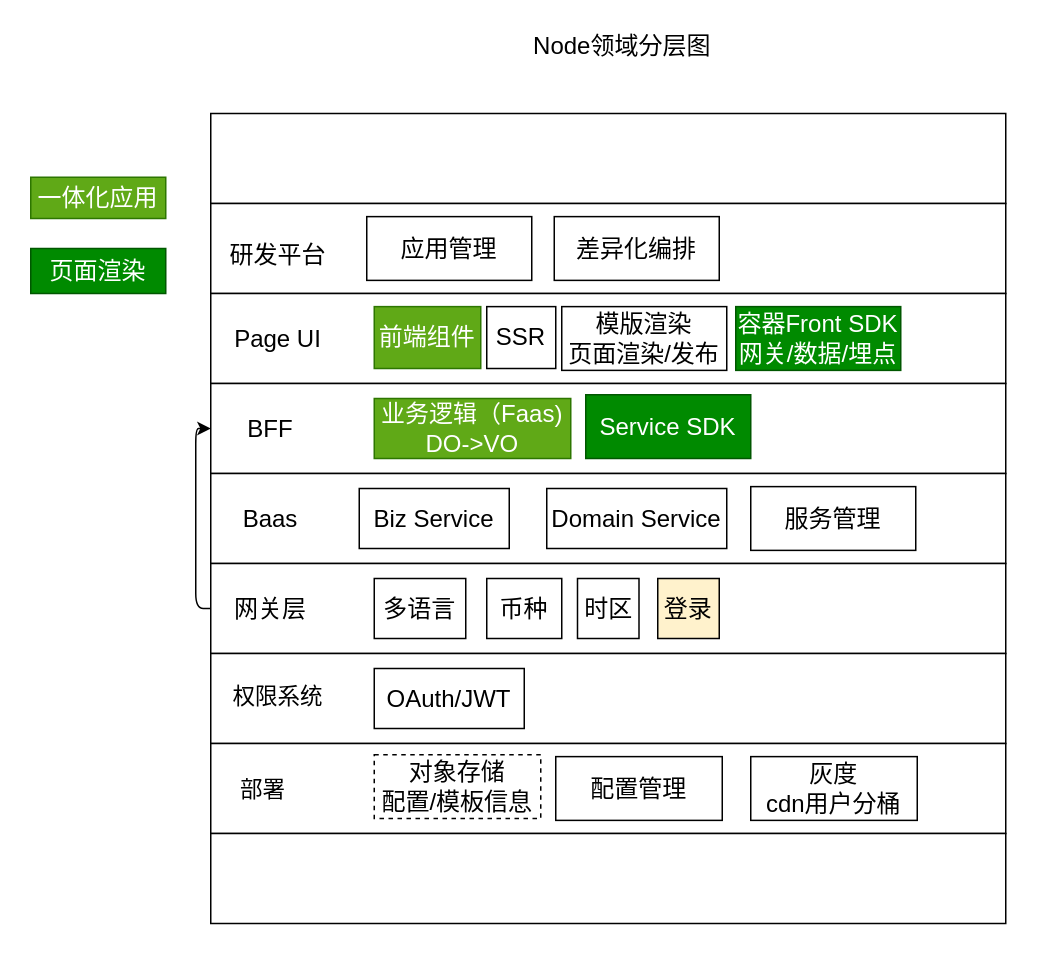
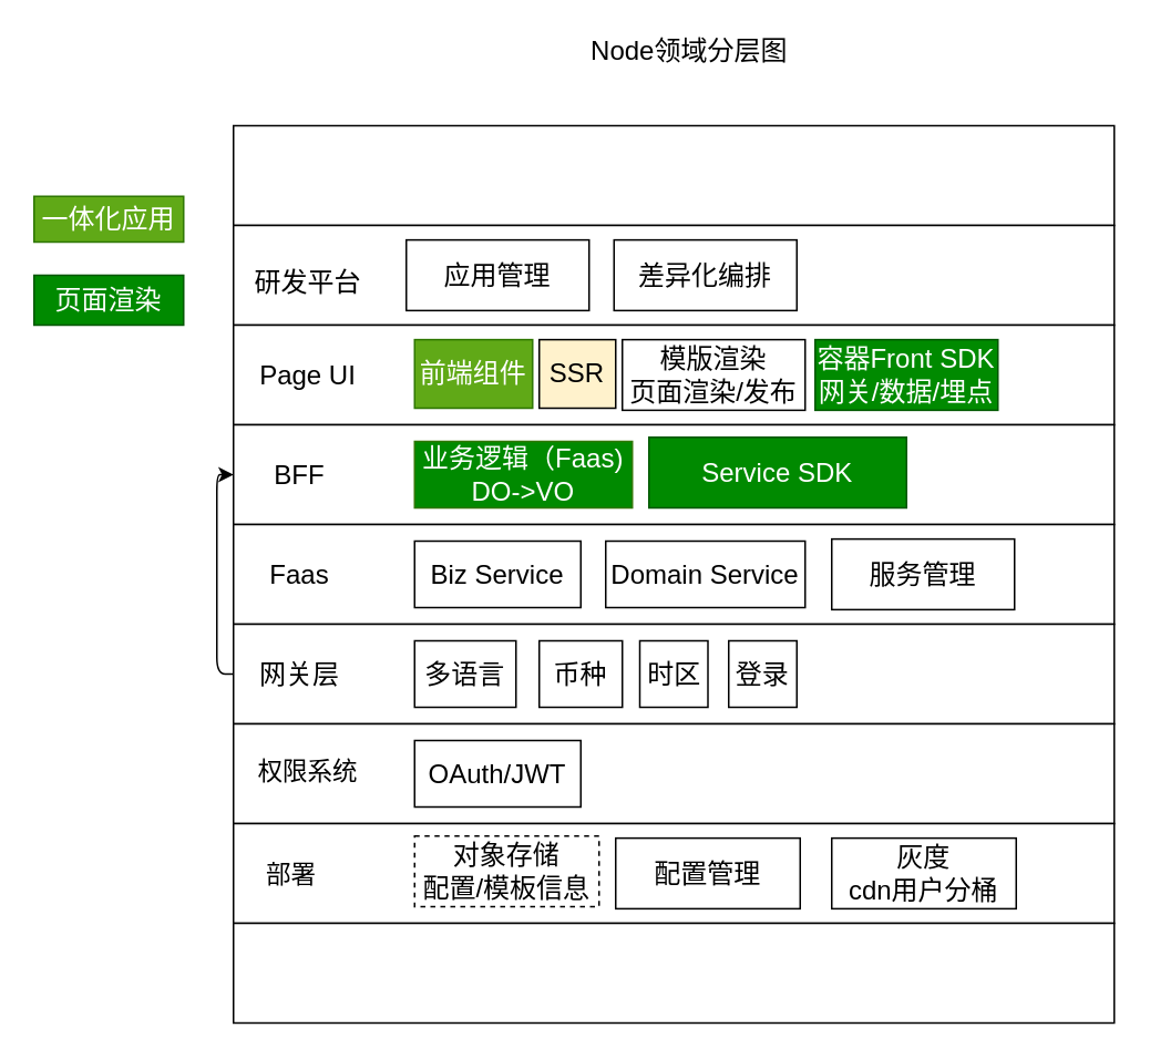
  <mxCell id="0" />
  <mxCell id="1" parent="0" />
  <mxCell id="2" value="" style="rounded=0;whiteSpace=wrap;html=1;" parent="1" vertex="1"><mxGeometry x="140" y="75" width="530" height="60" as="geometry" /></mxCell>
  <mxCell id="3" value="Node领域分层图" style="text;html=1;align=center;verticalAlign=middle;resizable=0;points=[];autosize=1;strokeColor=none;fillColor=none;fontSize=16;" parent="1" vertex="1"><mxGeometry x="349" y="20" width="130" height="20" as="geometry" /></mxCell>
  <mxCell id="4" value="" style="rounded=0;whiteSpace=wrap;html=1;" parent="1" vertex="1"><mxGeometry x="140" y="135" width="530" height="60" as="geometry" /></mxCell>
  <mxCell id="5" value="" style="rounded=0;whiteSpace=wrap;html=1;" parent="1" vertex="1"><mxGeometry x="140" y="195" width="530" height="60" as="geometry" /></mxCell>
  <mxCell id="6" value="" style="rounded=0;whiteSpace=wrap;html=1;" parent="1" vertex="1"><mxGeometry x="140" y="255" width="530" height="60" as="geometry" /></mxCell>
  <mxCell id="7" value="" style="rounded=0;whiteSpace=wrap;html=1;" parent="1" vertex="1"><mxGeometry x="140" y="315" width="530" height="60" as="geometry" /></mxCell>
  <mxCell id="8" style="edgeStyle=orthogonalEdgeStyle;html=1;exitX=0;exitY=0.5;exitDx=0;exitDy=0;entryX=0;entryY=0.5;entryDx=0;entryDy=0;fontSize=16;" edge="1" parent="1" source="9" target="13"><mxGeometry relative="1" as="geometry" /></mxCell>
  <mxCell id="9" value="" style="rounded=0;whiteSpace=wrap;html=1;" parent="1" vertex="1"><mxGeometry x="140" y="375" width="530" height="60" as="geometry" /></mxCell>
  <mxCell id="10" value="" style="rounded=0;whiteSpace=wrap;html=1;" parent="1" vertex="1"><mxGeometry x="140" y="435" width="530" height="60" as="geometry" /></mxCell>
  <mxCell id="11" value="" style="rounded=0;whiteSpace=wrap;html=1;" parent="1" vertex="1"><mxGeometry x="140" y="495" width="530" height="60" as="geometry" /></mxCell>
  <mxCell id="12" value="OAuth/JWT" style="rounded=0;whiteSpace=wrap;html=1;fontSize=16;" parent="1" vertex="1"><mxGeometry x="249" y="445" width="100" height="40" as="geometry" /></mxCell>
  <mxCell id="13" value="&lt;font style=&quot;font-size: 16px&quot;&gt;BFF&lt;/font&gt;" style="text;html=1;strokeColor=none;fillColor=none;align=center;verticalAlign=middle;whiteSpace=wrap;rounded=0;fontSize=16;" parent="1" vertex="1"><mxGeometry x="140" y="267.5" width="80" height="35" as="geometry" /></mxCell>
- <mxCell id="14" value="业务逻辑（Faas)&lt;br&gt;DO-&amp;gt;VO" style="rounded=0;whiteSpace=wrap;html=1;fontSize=16;fillColor=#60a917;fontColor=#ffffff;strokeColor=#2D7600;" parent="1" vertex="1"><mxGeometry x="249" y="265" width="131" height="40" as="geometry" /></mxCell>
+ <mxCell id="14" value="业务逻辑（Faas)&lt;br&gt;DO-&amp;gt;VO" style="rounded=0;whiteSpace=wrap;html=1;fontSize=16;fillColor=#008a00;fontColor=#ffffff;strokeColor=#2D7600;" parent="1" vertex="1"><mxGeometry x="249" y="265" width="131" height="40" as="geometry" /></mxCell>
  <mxCell id="15" value="Page UI" style="text;html=1;strokeColor=none;fillColor=none;align=center;verticalAlign=middle;whiteSpace=wrap;rounded=0;fontSize=16;" vertex="1" parent="1"><mxGeometry x="140" y="207.5" width="90" height="35" as="geometry" /></mxCell>
  <mxCell id="16" value="模版渲染&lt;br&gt;页面渲染/发布" style="rounded=0;whiteSpace=wrap;html=1;fontSize=16;" vertex="1" parent="1"><mxGeometry x="374" y="203.75" width="110" height="42.5" as="geometry" /></mxCell>
  <mxCell id="17" value="" style="rounded=0;whiteSpace=wrap;html=1;" vertex="1" parent="1"><mxGeometry x="140" y="555" width="530" height="60" as="geometry" /></mxCell>
- <mxCell id="18" value="&lt;font style=&quot;font-size: 16px&quot;&gt;Baas&lt;/font&gt;" style="text;html=1;strokeColor=none;fillColor=none;align=center;verticalAlign=middle;whiteSpace=wrap;rounded=0;" vertex="1" parent="1"><mxGeometry x="150" y="330" width="60" height="30" as="geometry" /></mxCell>
- <mxCell id="19" value="Biz Service" style="rounded=0;whiteSpace=wrap;html=1;fontSize=16;" vertex="1" parent="1"><mxGeometry x="239" y="325" width="100" height="40" as="geometry" /></mxCell>
+ <mxCell id="18" value="&lt;font style=&quot;font-size: 16px&quot;&gt;Faas&lt;/font&gt;" style="text;html=1;strokeColor=none;fillColor=none;align=center;verticalAlign=middle;whiteSpace=wrap;rounded=0;" vertex="1" parent="1"><mxGeometry x="150" y="330" width="60" height="30" as="geometry" /></mxCell>
+ <mxCell id="19" value="Biz Service" style="rounded=0;whiteSpace=wrap;html=1;fontSize=16;" vertex="1" parent="1"><mxGeometry x="249" y="325" width="100" height="40" as="geometry" /></mxCell>
  <mxCell id="20" value="Domain Service" style="rounded=0;whiteSpace=wrap;html=1;fontSize=16;" vertex="1" parent="1"><mxGeometry x="364" y="325" width="120" height="40" as="geometry" /></mxCell>
  <mxCell id="21" value="&lt;font style=&quot;font-size: 15px&quot;&gt;权限系统&lt;/font&gt;" style="text;html=1;strokeColor=none;fillColor=none;align=center;verticalAlign=middle;whiteSpace=wrap;rounded=0;" vertex="1" parent="1"><mxGeometry x="150" y="445" width="70" height="35" as="geometry" /></mxCell>
  <mxCell id="22" value="&lt;font style=&quot;font-size: 16px&quot;&gt;网关层&lt;/font&gt;" style="text;html=1;strokeColor=none;fillColor=none;align=center;verticalAlign=middle;whiteSpace=wrap;rounded=0;" vertex="1" parent="1"><mxGeometry x="150" y="390" width="60" height="30" as="geometry" /></mxCell>
  <mxCell id="23" value="应用管理" style="rounded=0;whiteSpace=wrap;html=1;fontSize=16;" vertex="1" parent="1"><mxGeometry x="244" y="143.75" width="110" height="42.5" as="geometry" /></mxCell>
  <mxCell id="24" value="服务管理" style="rounded=0;whiteSpace=wrap;html=1;fontSize=16;" vertex="1" parent="1"><mxGeometry x="500" y="323.75" width="110" height="42.5" as="geometry" /></mxCell>
  <mxCell id="25" value="一体化应用" style="text;html=1;strokeColor=#2D7600;fillColor=#60a917;align=center;verticalAlign=middle;whiteSpace=wrap;rounded=0;fontSize=16;fontColor=#ffffff;" vertex="1" parent="1"><mxGeometry x="20" y="117.5" width="90" height="27.5" as="geometry" /></mxCell>
  <mxCell id="26" value="前端组件" style="rounded=0;whiteSpace=wrap;html=1;fontSize=16;fillColor=#60a917;fontColor=#ffffff;strokeColor=#2D7600;" vertex="1" parent="1"><mxGeometry x="249" y="203.75" width="71" height="41.25" as="geometry" /></mxCell>
  <mxCell id="27" value="研发平台" style="text;html=1;strokeColor=none;fillColor=none;align=center;verticalAlign=middle;whiteSpace=wrap;rounded=0;fontSize=16;" vertex="1" parent="1"><mxGeometry x="140" y="151.25" width="90" height="35" as="geometry" /></mxCell>
  <mxCell id="28" value="容器Front SDK&lt;br&gt;网关/数据/埋点" style="rounded=0;whiteSpace=wrap;html=1;fontSize=16;fillColor=#008a00;fontColor=#ffffff;strokeColor=#005700;" vertex="1" parent="1"><mxGeometry x="490" y="203.75" width="110" height="42.5" as="geometry" /></mxCell>
- <mxCell id="29" value="Service SDK" style="rounded=0;whiteSpace=wrap;html=1;fontSize=16;fillColor=#008a00;fontColor=#ffffff;strokeColor=#005700;" vertex="1" parent="1"><mxGeometry x="390" y="262.5" width="110" height="42.5" as="geometry" /></mxCell>
+ <mxCell id="29" value="Service SDK" style="rounded=0;whiteSpace=wrap;html=1;fontSize=16;fillColor=#008a00;fontColor=#ffffff;strokeColor=#005700;" vertex="1" parent="1"><mxGeometry x="390" y="262.5" width="155" height="42.5" as="geometry" /></mxCell>
  <mxCell id="30" value="页面渲染" style="rounded=0;whiteSpace=wrap;html=1;fontSize=16;fillColor=#008a00;fontColor=#ffffff;strokeColor=#005700;" vertex="1" parent="1"><mxGeometry x="20" y="165" width="90" height="30" as="geometry" /></mxCell>
  <mxCell id="31" value="差异化编排" style="rounded=0;whiteSpace=wrap;html=1;fontSize=16;" vertex="1" parent="1"><mxGeometry x="369" y="143.75" width="110" height="42.5" as="geometry" /></mxCell>
  <mxCell id="32" value="多语言" style="rounded=0;whiteSpace=wrap;html=1;fontSize=16;" vertex="1" parent="1"><mxGeometry x="249" y="385" width="61" height="40" as="geometry" /></mxCell>
  <mxCell id="33" value="币种" style="rounded=0;whiteSpace=wrap;html=1;fontSize=16;" vertex="1" parent="1"><mxGeometry x="324" y="385" width="50" height="40" as="geometry" /></mxCell>
  <mxCell id="34" value="时区" style="rounded=0;whiteSpace=wrap;html=1;fontSize=16;" vertex="1" parent="1"><mxGeometry x="384.5" y="385" width="41" height="40" as="geometry" /></mxCell>
- <mxCell id="35" value="登录" style="rounded=0;whiteSpace=wrap;html=1;fontSize=16;fillColor=#fff2cc;" vertex="1" parent="1"><mxGeometry x="438" y="385" width="41" height="40" as="geometry" /></mxCell>
- <mxCell id="36" value="SSR" style="rounded=0;whiteSpace=wrap;html=1;fontSize=16;" vertex="1" parent="1"><mxGeometry x="324" y="203.75" width="46" height="41.25" as="geometry" /></mxCell>
+ <mxCell id="35" value="登录" style="rounded=0;whiteSpace=wrap;html=1;fontSize=16;" vertex="1" parent="1"><mxGeometry x="438" y="385" width="41" height="40" as="geometry" /></mxCell>
+ <mxCell id="36" value="SSR" style="rounded=0;whiteSpace=wrap;html=1;fontSize=16;fillColor=#fff2cc;" vertex="1" parent="1"><mxGeometry x="324" y="203.75" width="46" height="41.25" as="geometry" /></mxCell>
  <mxCell id="37" value="&lt;span style=&quot;font-size: 15px&quot;&gt;部署&lt;/span&gt;" style="text;html=1;strokeColor=none;fillColor=none;align=center;verticalAlign=middle;whiteSpace=wrap;rounded=0;" vertex="1" parent="1"><mxGeometry x="140" y="507.5" width="70" height="35" as="geometry" /></mxCell>
  <mxCell id="38" value="对象存储&lt;br&gt;配置/模板信息" style="rounded=0;whiteSpace=wrap;html=1;fontSize=16;dashed=1;" vertex="1" parent="1"><mxGeometry x="249" y="502.5" width="111" height="42.5" as="geometry" /></mxCell>
  <mxCell id="39" value="灰度&lt;br&gt;cdn用户分桶" style="rounded=0;whiteSpace=wrap;html=1;fontSize=16;" vertex="1" parent="1"><mxGeometry x="500" y="503.75" width="111" height="42.5" as="geometry" /></mxCell>
  <mxCell id="40" value="配置管理" style="rounded=0;whiteSpace=wrap;html=1;fontSize=16;" vertex="1" parent="1"><mxGeometry x="370" y="503.75" width="111" height="42.5" as="geometry" /></mxCell>
